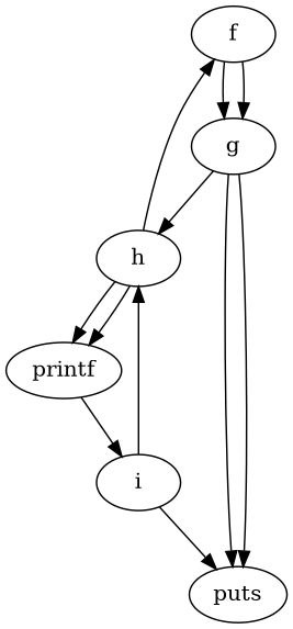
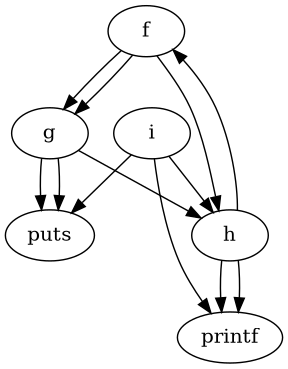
  digraph {
    f [label="\N\n"]
    g [label="\N\n"]
    h [label="\N\n"]
    puts
    printf
    i [label="\N\n"]
    f -> g
    f -> g
+   f -> h
    g -> h
    g -> puts
    g -> puts
    h -> f
    h -> printf
    h -> printf
    i -> h
    i -> puts
-   printf -> i
+   i -> printf
  }
